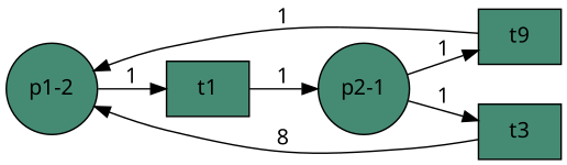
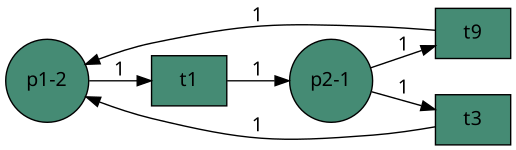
  digraph {
    fontname="Noto Sans"
    rankdir=LR
    node [fillcolor=aquamarine4 fontname="Noto Sans" shape=box style=filled]
    edge [fontname="Noto Sans"]
    n1 [label="p1-2" shape=circle]
    t1
    n3 [label="p2-1" shape=circle]
    n4 [label=t9]
    t3
    n1 -> t1 [label=1]
    t1 -> n3 [label=1]
    n3 -> n4 [label=1]
    n3 -> t3 [label=1]
    n4 -> n1 [label=1]
-   t3 -> n1 [label=8]
+   t3 -> n1 [label=1]
  }
